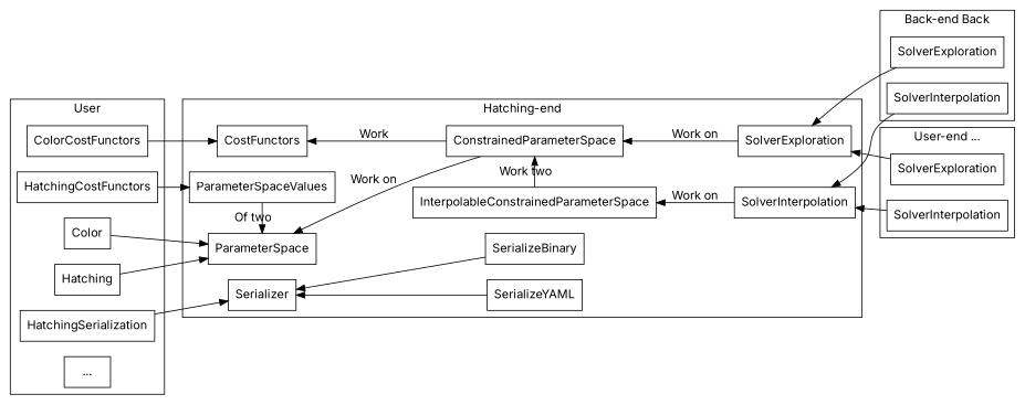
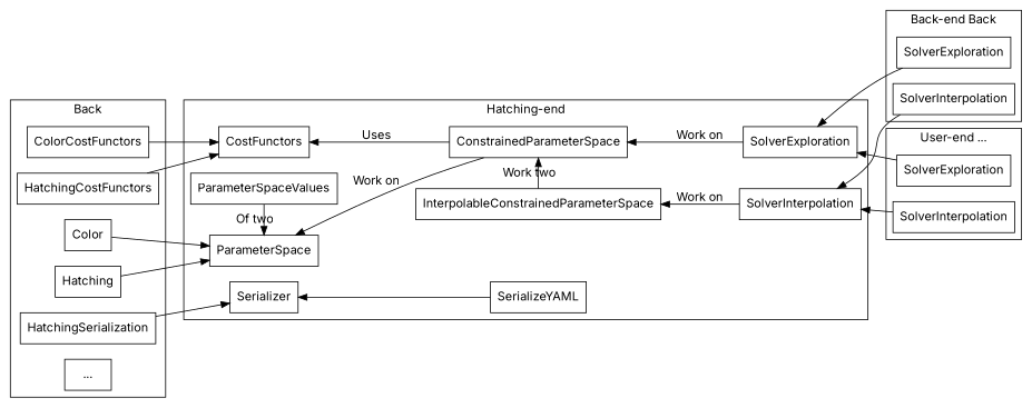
  strict digraph {
    fontname=Inter
    rankdir=LR
    node [fontname=Inter shape=box]
    edge [fontname=Inter dir=back]
    n1 [label=ColorCostFunctors]
    n2 [label=HatchingCostFunctors]
    n3 [label=Color]
    n4 [label=Hatching]
    n5 [label=HatchingSerialization]
    n6 [label="..."]
    n7 [label=CostFunctors]
    n8 [label=ParameterSpace]
    n9 [label=ParameterSpaceValues]
    n10 [label=ConstrainedParameterSpace]
    n11 [label=InterpolableConstrainedParameterSpace]
    n12 [label=SolverExploration]
    n13 [label=SolverInterpolation]
    n14 [label=Serializer]
    n15 [label=SerializeYAML]
-   n16 [label=SerializeBinary]
    n17 [label=SolverExploration]
    n18 [label=SolverInterpolation]
    n19 [label=SolverExploration]
    n20 [label=SolverInterpolation]
    subgraph cluster_1 {
-     label=User
+     label=Back
      subgraph sub_2 {
        label=User
        rank=same
        n1
        n2
        n3
        n4
        n5
        n6
      }
    }
    subgraph cluster_3 {
      label="Hatching-end"
      rank=min
      n14
      n15
-     n16
      subgraph sub_4 {
        label="Front-end"
        rank=same
        n7
      }
      subgraph sub_5 {
        label="Front-end"
        rank=same
        n8
        n9
      }
      subgraph sub_6 {
        label="Front-end"
        rank=same
        n10
        n11
      }
      subgraph sub_7 {
        label="Front-end"
        rank=same
        n12
        n13
      }
    }
    subgraph cluster_8 {
      label="Back-end Back"
      subgraph sub_9 {
        label="Back-end Eigen"
        rank=same
        n17
        n18
      }
    }
    subgraph cluster_10 {
      label="User-end ..."
      subgraph sub_11 {
        label="Back-end ..."
        rank=same
        n19
        n20
      }
    }
    n1 -> n7 [dir=""]
-   n2 -> n9 [dir=""]
+   n2 -> n7 [dir=""]
    n3 -> n8 [dir=""]
    n4 -> n8 [dir=""]
    n5 -> n14 [constraint=false dir=""]
    n8 -> n10 [label="Work on"]
    n9 -> n8 [constraint=false label="Of two" dir=""]
-   n10 -> n7 [constraint=false label=Work dir=""]
+   n10 -> n7 [constraint=false label=Uses dir=""]
    n10 -> n11 [constraint=false label="Work two"]
    n10 -> n12 [label="Work on"]
    n11 -> n13 [label="Work on"]
    n12 -> n17
    n12 -> n19
    n13 -> n18
    n13 -> n20
    n14 -> n15
-   n14 -> n16
  }
